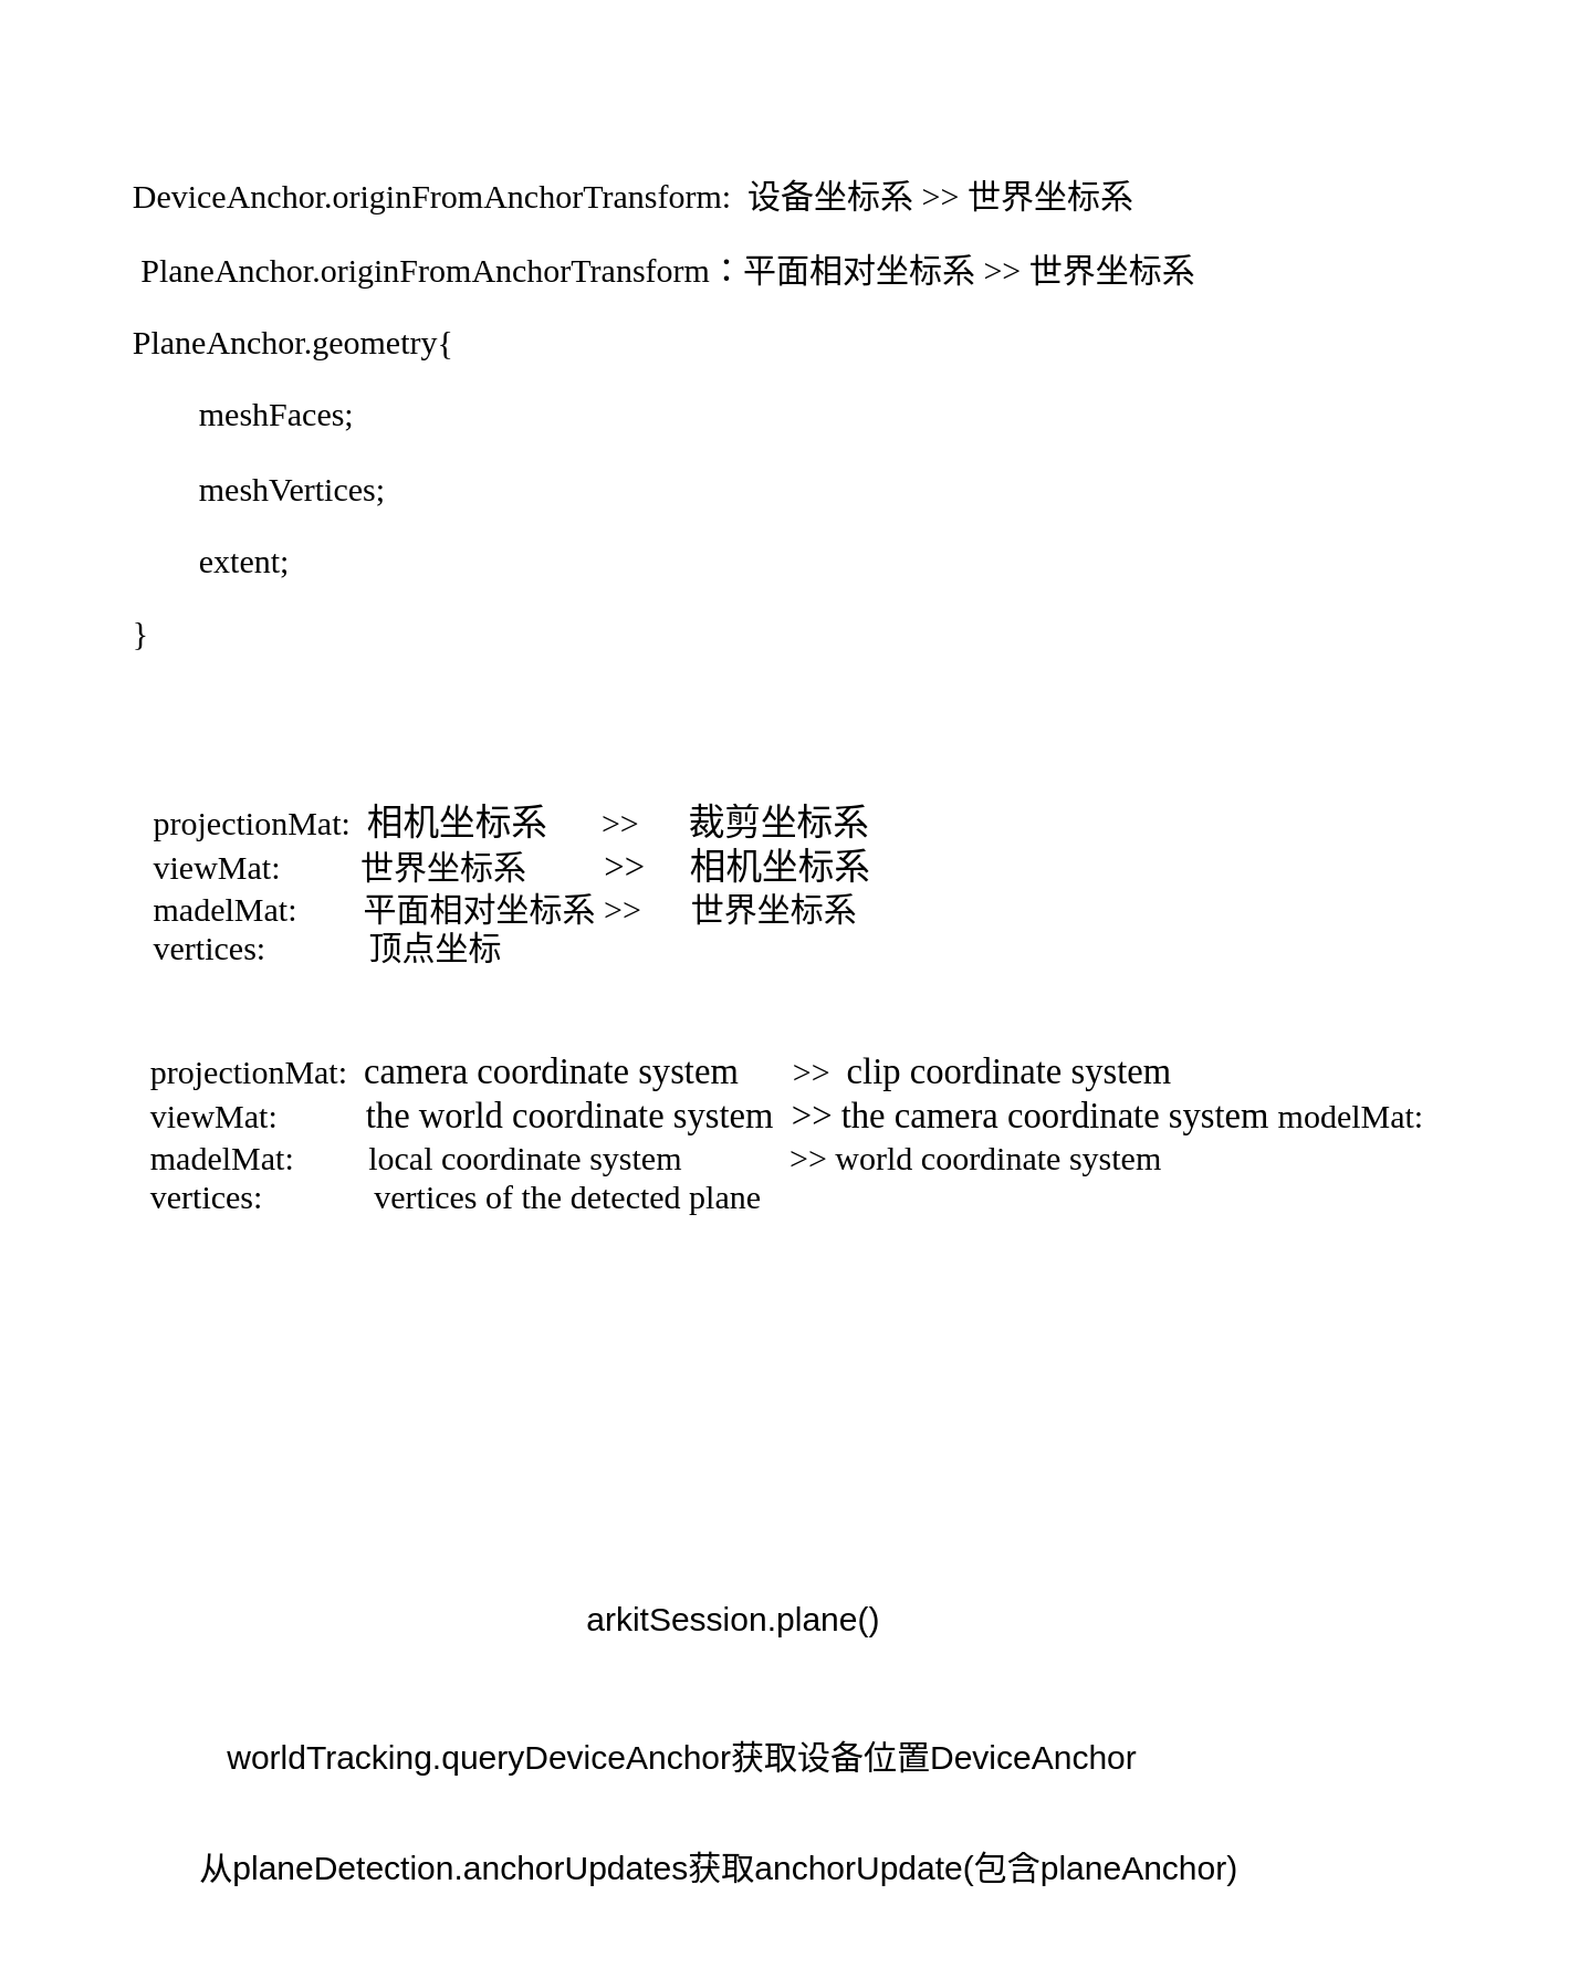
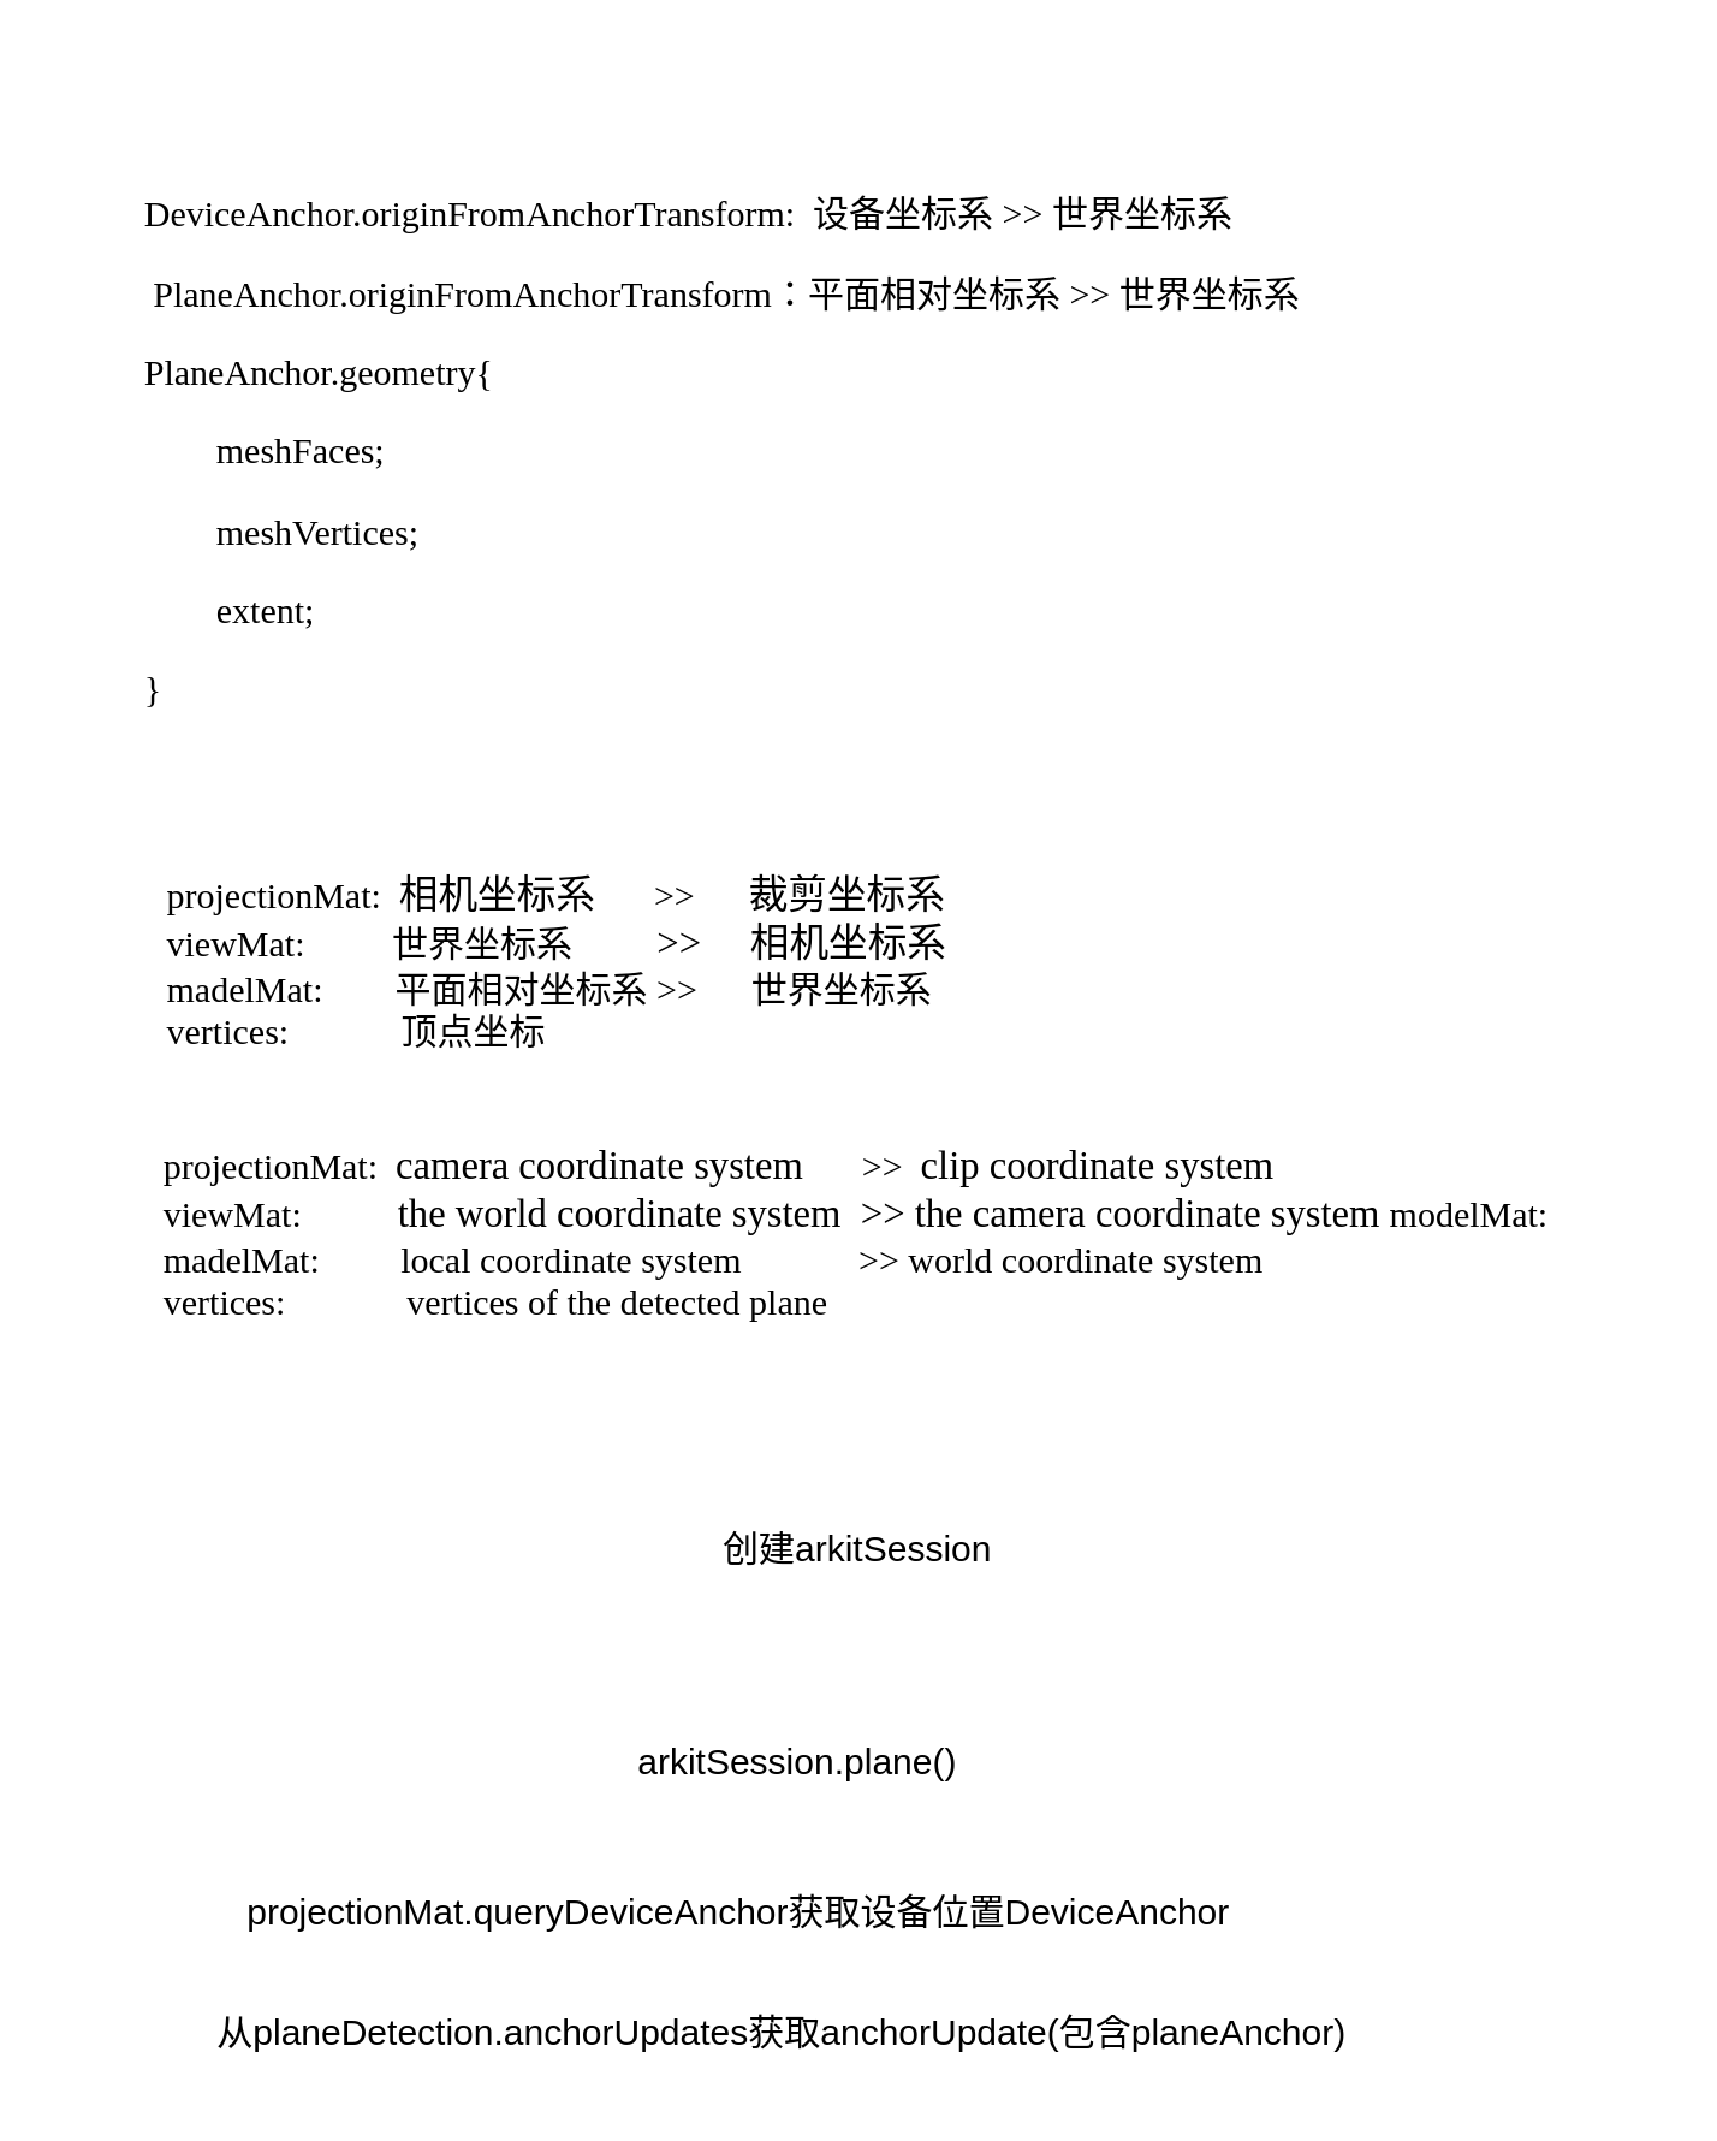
  <mxCell id="0" />
  <mxCell id="1" parent="0" />
  <mxCell id="2" value="&lt;div style=&quot;text-align: justify;&quot;&gt;&lt;span style=&quot;background-color: light-dark(#ffffff, var(--ge-dark-color, #121212));&quot;&gt;projectionMat:&amp;nbsp;&amp;nbsp;&lt;/span&gt;&lt;span style=&quot;background-color: light-dark(#ffffff, var(--ge-dark-color, #121212)); font-size: 9.8pt;&quot;&gt;camera coordinate system&amp;nbsp; &amp;nbsp; &amp;nbsp;&amp;nbsp;&lt;/span&gt;&lt;span style=&quot;background-color: light-dark(#ffffff, var(--ge-dark-color, #121212));&quot;&gt;&amp;gt;&amp;gt;&amp;nbsp;&lt;/span&gt;&lt;font&gt;&lt;span style=&quot;background-color: light-dark(#ffffff, var(--ge-dark-color, #121212));&quot;&gt;&amp;nbsp;&lt;/span&gt;&lt;span style=&quot;background-color: light-dark(#ffffff, var(--ge-dark-color, #121212)); font-size: 9.8pt;&quot;&gt;clip coordinate system&lt;/span&gt;&lt;/font&gt;&lt;/div&gt;&lt;div&gt;&lt;div style=&quot;text-align: justify;&quot;&gt;&lt;span style=&quot;background-color: light-dark(#ffffff, var(--ge-dark-color, #121212));&quot;&gt;viewMat:&lt;span style=&quot;white-space: pre;&quot;&gt;&#09;&lt;/span&gt;&amp;nbsp; &amp;nbsp; &amp;nbsp; &amp;nbsp; &amp;nbsp;&amp;nbsp;&lt;/span&gt;&lt;span style=&quot;background-color: light-dark(#ffffff, var(--ge-dark-color, #121212)); font-size: 9.8pt;&quot;&gt;the world coordinate system&amp;nbsp; &amp;gt;&amp;gt; the camera&amp;nbsp;&lt;/span&gt;&lt;span style=&quot;font-size: 9.8pt; background-color: light-dark(#ffffff, var(--ge-dark-color, #121212));&quot;&gt;coordinate system&amp;nbsp;&lt;/span&gt;&lt;span style=&quot;background-color: light-dark(#ffffff, var(--ge-dark-color, #121212));&quot;&gt;modelMat:&lt;/span&gt;&lt;/div&gt;&lt;/div&gt;&lt;div style=&quot;text-align: justify;&quot;&gt;madelMat:&amp;nbsp; &amp;nbsp; &amp;nbsp; &amp;nbsp; &amp;nbsp;&lt;span style=&quot;background-color: light-dark(#ffffff, var(--ge-dark-color, #121212)); text-align: center;&quot;&gt;local&amp;nbsp;coordinate&amp;nbsp;system&amp;nbsp; &amp;nbsp; &amp;nbsp; &amp;nbsp; &amp;nbsp; &amp;nbsp; &amp;nbsp;&amp;gt;&amp;gt;&amp;nbsp;&lt;/span&gt;&lt;span style=&quot;background-color: light-dark(#ffffff, var(--ge-dark-color, #121212)); text-align: center;&quot;&gt;world&amp;nbsp;coordinate&amp;nbsp;system&lt;/span&gt;&lt;/div&gt;&lt;div style=&quot;text-align: justify;&quot;&gt;vertices:&lt;span style=&quot;white-space: pre;&quot;&gt;&#09;&lt;/span&gt;&lt;span style=&quot;white-space: pre;&quot;&gt;&#09;&lt;/span&gt;&amp;nbsp; &amp;nbsp;vertices&amp;nbsp;of&amp;nbsp;the&amp;nbsp;detected&amp;nbsp;plane&lt;span style=&quot;background-color: light-dark(#ffffff, var(--ge-dark-color, #121212)); text-align: center;&quot;&gt;&lt;/span&gt;&lt;/div&gt;" style="text;html=1;align=center;verticalAlign=middle;whiteSpace=wrap;rounded=0;labelBackgroundColor=default;fontFamily=Times New Roman;fontStyle=0;fontColor=default;" vertex="1" parent="1"><mxGeometry x="20" y="360" width="529" height="100" as="geometry" /></mxCell>
  <mxCell id="3" value="&lt;div style=&quot;text-align: justify;&quot;&gt;&lt;p&gt;DeviceAnchor.originFromAnchorTransform:&amp;nbsp; 设备坐标系 &amp;gt;&amp;gt; 世界坐标系&lt;/p&gt;&lt;p&gt;&amp;nbsp;PlaneAnchor.originFromAnchorTransform：平面相对坐标系 &amp;gt;&amp;gt; 世界坐标系&lt;/p&gt;&lt;p&gt;PlaneAnchor.geometry{&lt;/p&gt;&lt;p&gt;&lt;span style=&quot;white-space: pre;&quot;&gt;&#09;&lt;/span&gt;meshFaces;&lt;/p&gt;&lt;p&gt;&amp;nbsp; &amp;nbsp; &amp;nbsp; &amp;nbsp; meshVertices;&lt;/p&gt;&lt;p&gt;&amp;nbsp; &amp;nbsp; &amp;nbsp; &amp;nbsp; extent;&lt;/p&gt;&lt;p&gt;}&lt;/p&gt;&lt;/div&gt;" style="text;html=1;align=center;verticalAlign=middle;whiteSpace=wrap;rounded=0;labelBackgroundColor=default;fontFamily=Times New Roman;fontStyle=0;fontColor=default;" vertex="1" parent="1"><mxGeometry x="20" y="20" width="440" height="260" as="geometry" /></mxCell>
  <mxCell id="4" value="&lt;div style=&quot;text-align: justify;&quot;&gt;&lt;span style=&quot;background-color: light-dark(#ffffff, var(--ge-dark-color, #121212));&quot;&gt;projectionMat:&amp;nbsp;&amp;nbsp;&lt;/span&gt;&lt;span style=&quot;background-color: light-dark(#ffffff, var(--ge-dark-color, #121212)); font-size: 9.8pt;&quot;&gt;相机坐标系&amp;nbsp; &amp;nbsp; &amp;nbsp;&amp;nbsp;&lt;/span&gt;&lt;span style=&quot;background-color: light-dark(#ffffff, var(--ge-dark-color, #121212));&quot;&gt;&amp;gt;&amp;gt;&amp;nbsp;&lt;/span&gt;&lt;font&gt;&lt;span style=&quot;background-color: light-dark(#ffffff, var(--ge-dark-color, #121212));&quot;&gt;&amp;nbsp; &amp;nbsp; &amp;nbsp;&lt;span style=&quot;font-size: 13.067px;&quot;&gt;裁剪坐标系&lt;/span&gt;&lt;/span&gt;&lt;/font&gt;&lt;/div&gt;&lt;div&gt;&lt;div style=&quot;text-align: justify;&quot;&gt;&lt;span style=&quot;background-color: light-dark(#ffffff, var(--ge-dark-color, #121212));&quot;&gt;viewMat:&lt;span style=&quot;white-space: pre;&quot;&gt;&#09;&lt;/span&gt;&amp;nbsp; &amp;nbsp; &amp;nbsp; &amp;nbsp; &amp;nbsp;世界坐标系&lt;/span&gt;&lt;span style=&quot;background-color: light-dark(#ffffff, var(--ge-dark-color, #121212)); font-size: 9.8pt;&quot;&gt;&amp;nbsp; &lt;span style=&quot;white-space: pre;&quot;&gt;&#09;&lt;/span&gt;&amp;nbsp; &amp;gt;&amp;gt;&amp;nbsp; &amp;nbsp; &amp;nbsp;相机坐标系&lt;/span&gt;&lt;/div&gt;&lt;/div&gt;&lt;div style=&quot;text-align: justify;&quot;&gt;madelMat:&amp;nbsp; &amp;nbsp; &amp;nbsp; &amp;nbsp; 平面相对坐标系&lt;span style=&quot;background-color: light-dark(#ffffff, var(--ge-dark-color, #121212)); text-align: center;&quot;&gt;&amp;nbsp;&amp;gt;&amp;gt;&amp;nbsp; &amp;nbsp; &amp;nbsp; 世界坐标系&lt;/span&gt;&lt;/div&gt;&lt;div style=&quot;text-align: justify;&quot;&gt;vertices:&lt;span style=&quot;white-space: pre;&quot;&gt;&#09;&lt;/span&gt;&lt;span style=&quot;white-space: pre;&quot;&gt;&#09;&lt;/span&gt;&amp;nbsp; 顶点坐标&lt;span style=&quot;background-color: light-dark(#ffffff, var(--ge-dark-color, #121212)); text-align: center;&quot;&gt;&lt;/span&gt;&lt;/div&gt;" style="text;html=1;align=center;verticalAlign=middle;whiteSpace=wrap;rounded=0;labelBackgroundColor=default;fontFamily=Times New Roman;fontStyle=0;fontColor=default;" vertex="1" parent="1"><mxGeometry x="30" y="270" width="310" height="100" as="geometry" /></mxCell>
+ <mxCell id="5" value="创建&lt;span style=&quot;text-align: left; white-space: pre;&quot;&gt;arkitSession&lt;/span&gt;" style="text;html=1;align=center;verticalAlign=middle;whiteSpace=wrap;rounded=0;labelBackgroundColor=default;fontColor=default;fontFamily=Helvetica;fontSize=12;" vertex="1" parent="1"><mxGeometry x="210" y="500" width="150" height="30" as="geometry" /></mxCell>
  <mxCell id="6" value="&lt;div style=&quot;font-weight: normal; line-height: 19px; white-space: pre;&quot;&gt;&lt;div&gt;&lt;span&gt;arkitSession&lt;/span&gt;&lt;span&gt;.&lt;/span&gt;&lt;span&gt;plane&lt;/span&gt;&lt;span&gt;()&lt;/span&gt;&lt;/div&gt;&lt;/div&gt;" style="text;whiteSpace=wrap;html=1;labelBackgroundColor=default;fontColor=default;fontFamily=Helvetica;fontSize=12;" vertex="1" parent="1"><mxGeometry x="210" y="570" width="120" height="40" as="geometry" /></mxCell>
- <mxCell id="7" value="&lt;div style=&quot;font-weight: normal; line-height: 19px; white-space: pre;&quot;&gt;&lt;div&gt;&lt;div style=&quot;line-height: 19px;&quot;&gt;worldTracking.&lt;span&gt;queryDeviceAnchor获取设备位置DeviceAnchor&lt;/span&gt;&lt;/div&gt;&lt;/div&gt;&lt;/div&gt;" style="text;whiteSpace=wrap;html=1;labelBackgroundColor=default;fontColor=default;fontFamily=Helvetica;fontSize=12;" vertex="1" parent="1"><mxGeometry x="80" y="620" width="465.5" height="40" as="geometry" /></mxCell>
+ <mxCell id="7" value="&lt;div style=&quot;font-weight: normal; line-height: 19px; white-space: pre;&quot;&gt;&lt;div&gt;&lt;div style=&quot;line-height: 19px;&quot;&gt;projectionMat.&lt;span&gt;queryDeviceAnchor获取设备位置DeviceAnchor&lt;/span&gt;&lt;/div&gt;&lt;/div&gt;&lt;/div&gt;" style="text;whiteSpace=wrap;html=1;labelBackgroundColor=default;fontColor=default;fontFamily=Helvetica;fontSize=12;" vertex="1" parent="1"><mxGeometry x="80" y="620" width="465.5" height="40" as="geometry" /></mxCell>
  <mxCell id="8" value="&lt;div style=&quot;font-weight: normal; line-height: 19px; white-space: pre;&quot;&gt;&lt;div&gt;&lt;span&gt;从&lt;/span&gt;&lt;span&gt;planeDetection.anchorUpdates&lt;/span&gt;&lt;span&gt;获取&lt;/span&gt;&lt;span&gt;anchorUpdate(包含planeA&lt;/span&gt;&lt;span&gt;nchor)&lt;/span&gt;&lt;span&gt; &lt;/span&gt;&lt;span&gt; &lt;/span&gt;&lt;/div&gt;&lt;div&gt;&lt;br&gt;&lt;/div&gt;&lt;/div&gt;" style="text;whiteSpace=wrap;html=1;labelBackgroundColor=default;fontColor=default;fontFamily=Helvetica;fontSize=12;" vertex="1" parent="1"><mxGeometry x="70" y="660" width="465.5" height="30" as="geometry" /></mxCell>
